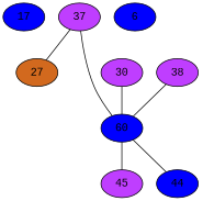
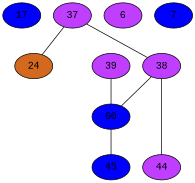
  strict graph {
    fontname="Liberation Mono"
    node [fillcolor=darkorchid1 fontname="Liberation Mono" style=filled]
    edge [fontname="Liberation Mono"]
    n1 [fillcolor=blue1 label=17]
    n2 [label=37]
-   n3 [fillcolor=chocolate label=27]
+   n3 [fillcolor=chocolate label=24]
    n4 [fillcolor=blue1 label=60]
-   n5 [fillcolor=blue1 label=44]
-   n6 [label=45]
-   n7 [fillcolor=blue1 label=6]
+   n5 [label=44]
+   n6 [fillcolor=blue1 label=45]
+   n7 [label=6]
    n8 [label=38]
-   n10 [label=30]
+   n9 [fillcolor=blue1 label=7]
+   n10 [label=39]
    n2 -- n3
-   n2 -- n4
-   n4 -- n5
+   n2 -- n8
+   n8 -- n5
    n4 -- n6
    n8 -- n4
    n10 -- n4
  }
